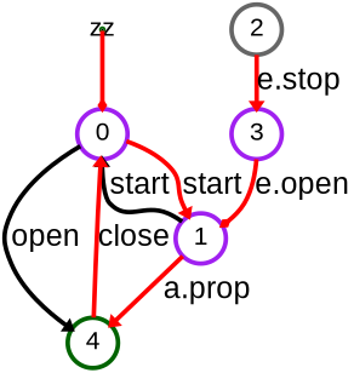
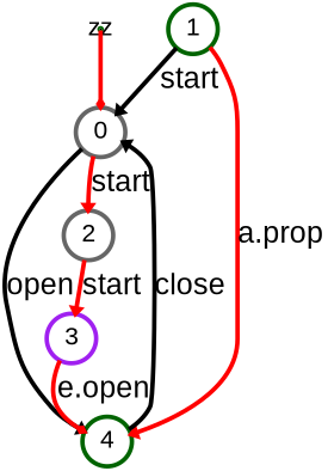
  digraph {
    pack=true
    rankdir=TB
    node [color=darkgreen fillcolor=white fixedsize=true fontname=Arial fontsize=45 penwidth=8 shape=circle style=filled]
    edge [arrowhead=normal color=red fontname=Arial fontsize=55 penwidth=8]
    zz [fillcolor=black height=0.05 width=0.05]
-   n2 [color=purple height=1.25 label=0 width=1.25]
-   n3 [color=purple height=1.25 label=1 width=1.25]
+   n2 [color=gray40 height=1.25 label=0 width=1.25]
+   n3 [height=1.25 label=1 width=1.25]
    n4 [height=1.25 label=4 width=1.25]
    n5 [color=purple height=1.25 label=3 width=1.25]
    n6 [color=gray40 height=1.25 label=2 width=1.25]
    zz -> n2 [arrowhead=diamond]
-   n2 -> n3 [label=start]
+   n2 -> n6 [label=start]
    n2 -> n4 [label=open color=""]
    n3 -> n2 [label=start color=""]
    n3 -> n4 [label="a.prop"]
-   n4 -> n2 [arrowhead=onormal label=close]
-   n5 -> n3 [arrowhead=diamond label="e.open"]
-   n6 -> n5 [label="e.stop"]
+   n4 -> n2 [arrowhead=onormal label=close color=""]
+   n5 -> n4 [arrowhead=diamond label="e.open"]
+   n6 -> n5 [label=start]
  }
